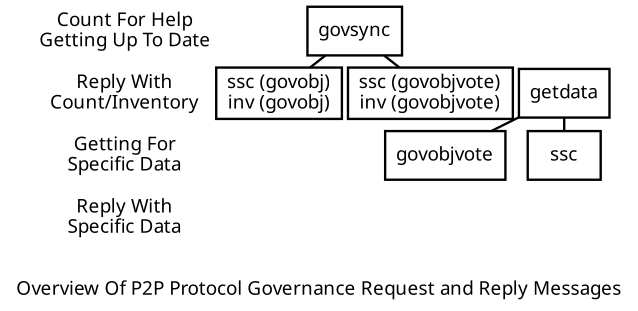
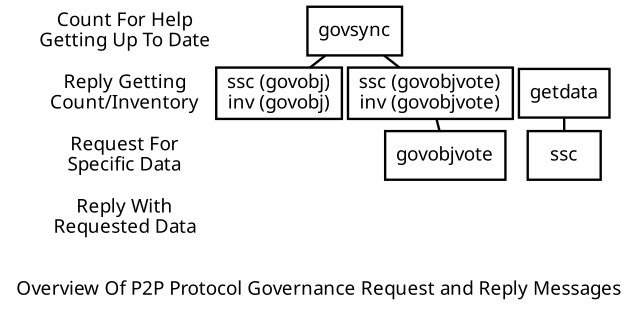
  digraph {
    fontname=Sans
    label="Overview Of P2P Protocol Governance Request and Reply Messages"
    nodesep=0.05
    penwidth=1.75
    rankdir=TB
    ranksep=0.1
    splines=false
    node [fontname=Sans penwidth=1.75 shape=box]
    edge [dir=none fontname=Sans penwidth=1.75]
    n1 [label="Count For Help\nGetting Up To Date" shape=none]
-   n2 [label="Reply With\nCount/Inventory" shape=none]
-   n3 [label="Getting For\nSpecific Data" shape=none]
-   n4 [label="Reply With\nSpecific Data" shape=none]
+   n2 [label="Reply Getting\nCount/Inventory" shape=none]
+   n3 [label="Request For\nSpecific Data" shape=none]
+   n4 [label="Reply With\nRequested Data" shape=none]
    govsync
    "ssc (govobj)\ninv (govobj)"
    "ssc (govobjvote)\ninv (govobjvote)"
    n8 [label=ssc]
    getdata
    govobjvote
    subgraph sub_1 {
      n1
      n2
      n3
      n4
    }
    n1 -> n2 [style=invis]
    n2 -> n3 [style=invis]
    n3 -> n4 [style=invis]
    govsync -> "ssc (govobj)\ninv (govobj)"
    govsync -> "ssc (govobjvote)\ninv (govobjvote)"
    getdata -> n8
-   getdata -> govobjvote
+   "ssc (govobjvote)\ninv (govobjvote)" -> govobjvote
  }
